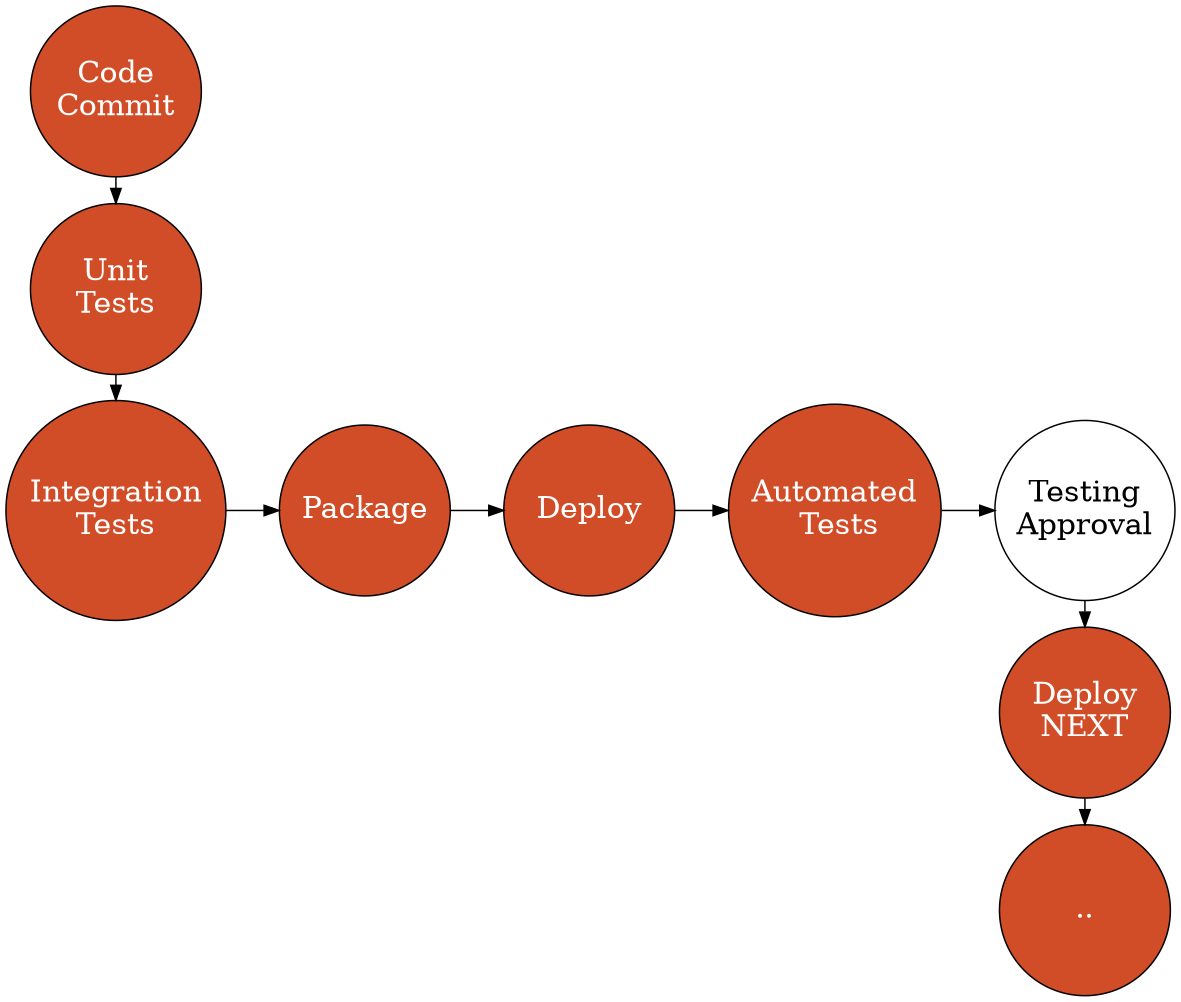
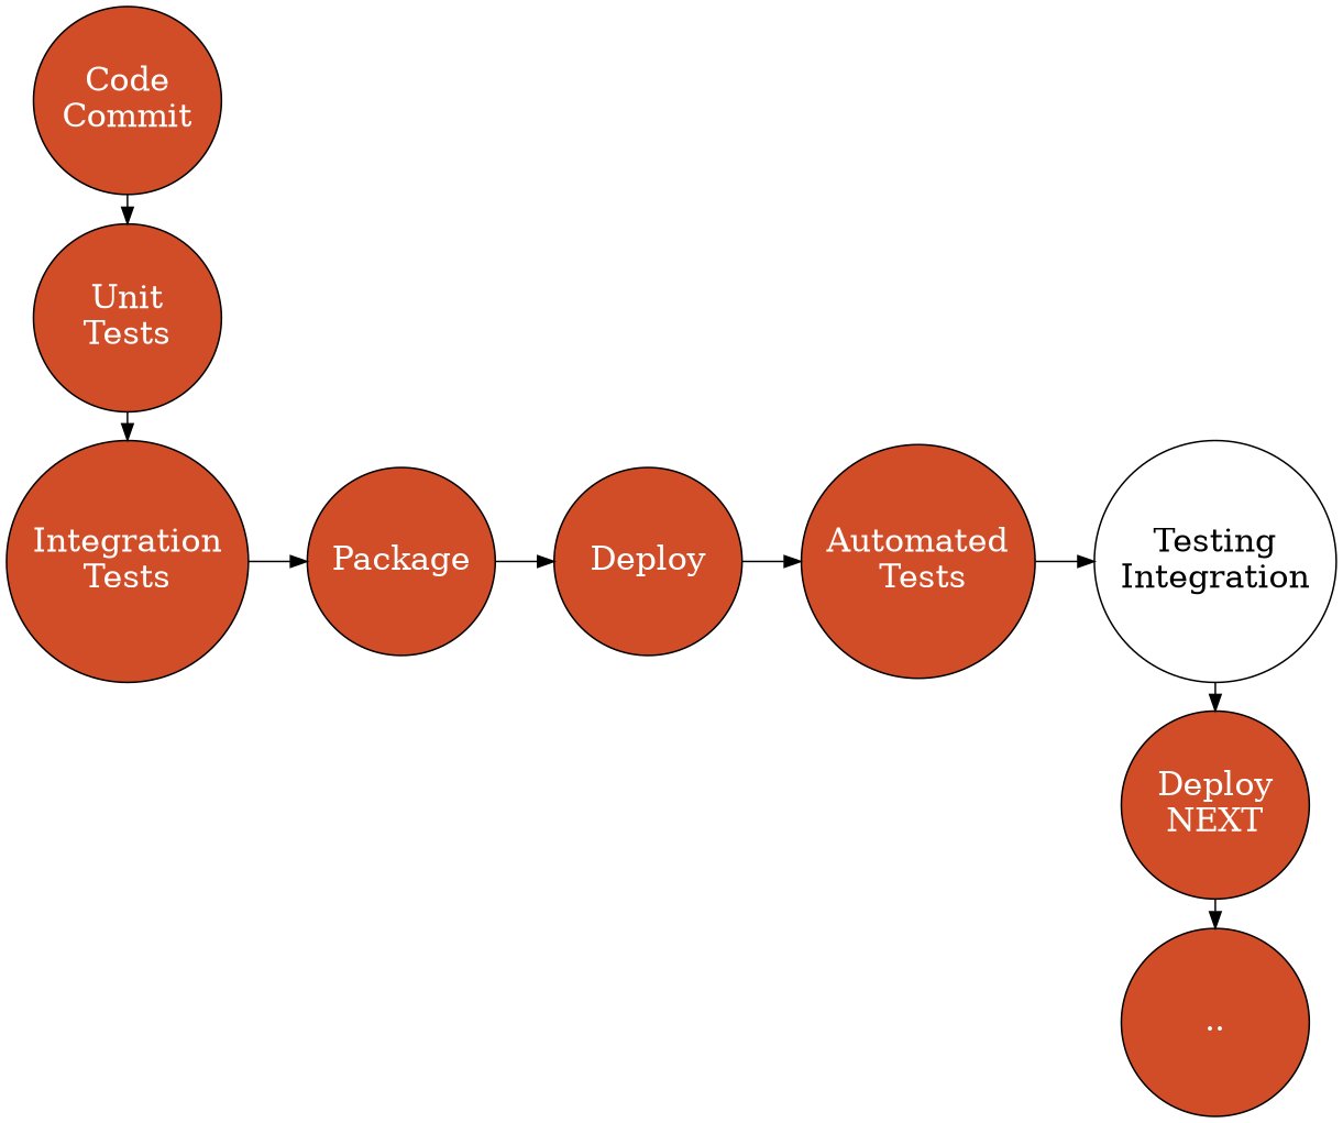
  graph {
    rankdir=LR
    node [fillcolor="#D14D28" fontcolor=white shape=circle style=filled]
    edge [dir=forward]
    n1 [label=<<FONT POINT-SIZE="20">Code<br/>Commit</FONT>> width=1.6]
    n2 [label=<<FONT POINT-SIZE="20">Unit<br/>Tests</FONT>> width=1.6]
    n3 [label=<<FONT POINT-SIZE="20">Integration<br/>Tests</FONT>> width=1.6]
-   n4 [fillcolor=white fontcolor=black label=<<FONT POINT-SIZE="20">Testing<br/>Approval</FONT>> width=1.6]
+   n4 [fillcolor=white fontcolor=black label=<<FONT POINT-SIZE="20">Testing<br/>Integration</FONT>> width=1.6]
    n5 [label=<<FONT POINT-SIZE="20">Deploy<br/>NEXT</FONT>> width=1.6]
    n6 [label=<<FONT POINT-SIZE="20">..</FONT>> width=1.6]
    n7 [label=<<FONT POINT-SIZE="20">Package<br/></FONT>> width=1.6]
    n8 [label=<<FONT POINT-SIZE="20">Deploy</FONT>> width=1.6]
    n9 [label=<<FONT POINT-SIZE="20">Automated<br/> Tests</FONT>> width=1.6]
    subgraph sub_1 {
      rank=same
      n1
      n2
      n3
    }
    subgraph sub_2 {
      rank=same
      n4
      n5
      n6
    }
    n1 -- n2
    n2 -- n3
    n3 -- n7
    n4 -- n5
    n5 -- n6
    n7 -- n8
    n8 -- n9
    n9 -- n4
  }
